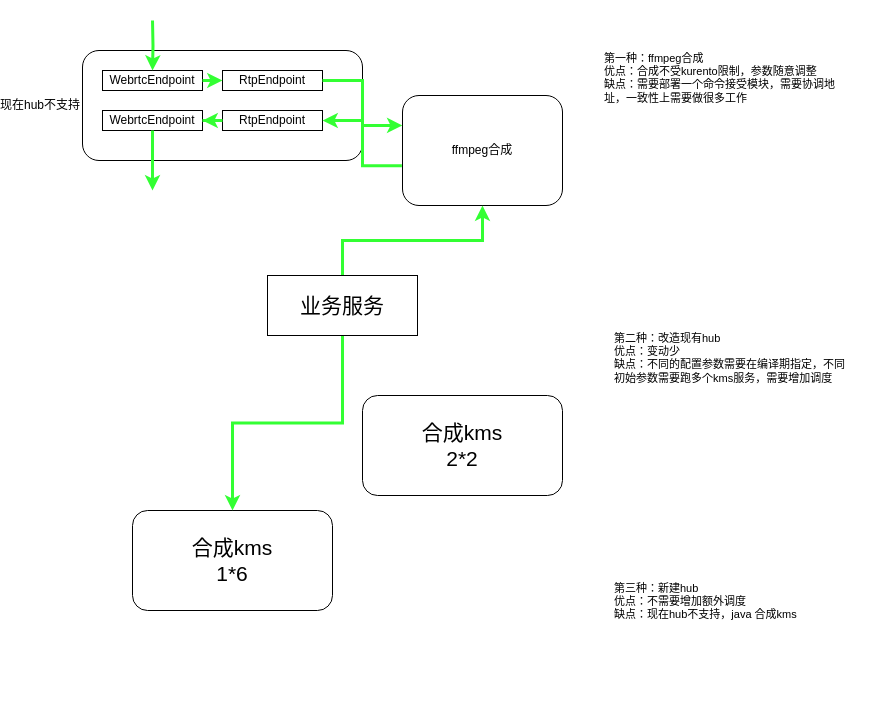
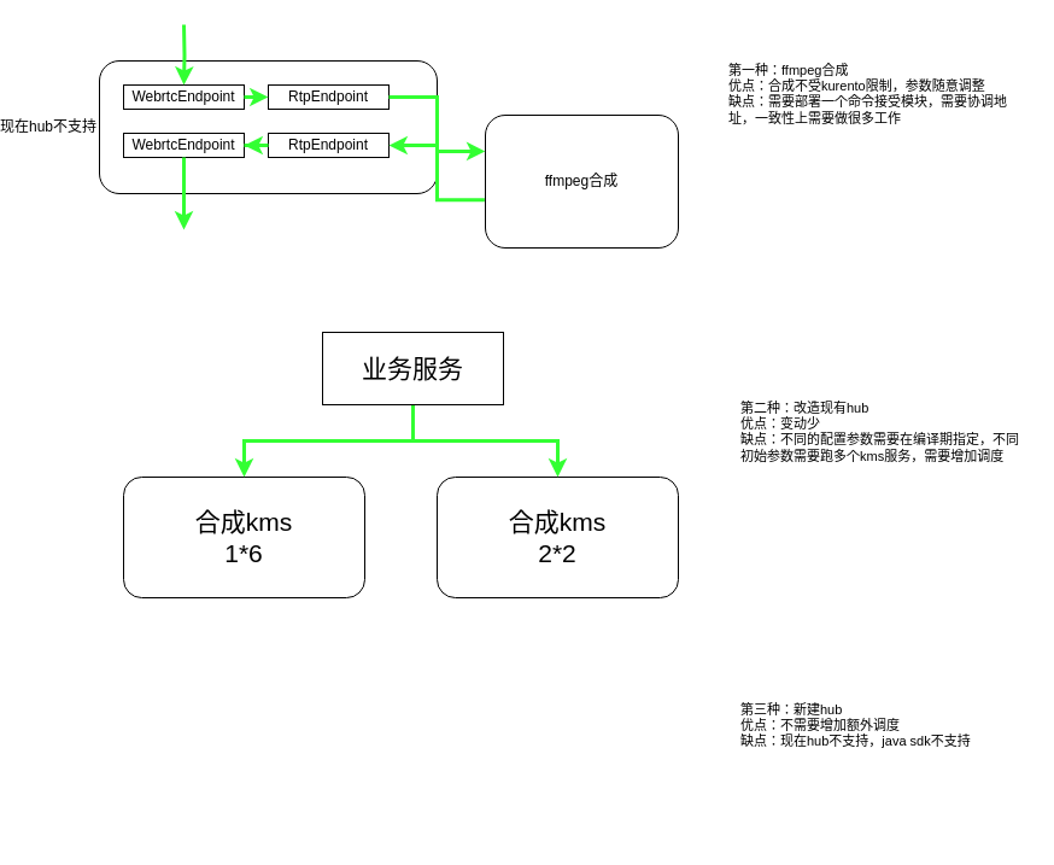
  <mxCell id="0" />
  <mxCell id="1" parent="0" />
  <mxCell id="2" value="现在hub不支持" style="rounded=1;whiteSpace=wrap;html=1;labelPosition=left;verticalLabelPosition=middle;align=right;verticalAlign=middle;" vertex="1" parent="1"><mxGeometry x="20" y="50" width="280" height="110" as="geometry" /></mxCell>
  <mxCell id="3" value="WebrtcEndpoint" style="rounded=0;whiteSpace=wrap;html=1;" vertex="1" parent="1"><mxGeometry x="40" y="70" width="100" height="20" as="geometry" /></mxCell>
  <mxCell id="4" value="WebrtcEndpoint" style="rounded=0;whiteSpace=wrap;html=1;" vertex="1" parent="1"><mxGeometry x="40" y="110" width="100" height="20" as="geometry" /></mxCell>
  <mxCell id="5" value="RtpEndpoint" style="rounded=0;whiteSpace=wrap;html=1;" vertex="1" parent="1"><mxGeometry x="160" y="70" width="100" height="20" as="geometry" /></mxCell>
  <mxCell id="6" value="RtpEndpoint" style="rounded=0;whiteSpace=wrap;html=1;" vertex="1" parent="1"><mxGeometry x="160" y="110" width="100" height="20" as="geometry" /></mxCell>
  <mxCell id="7" style="edgeStyle=orthogonalEdgeStyle;rounded=0;orthogonalLoop=1;jettySize=auto;html=1;entryX=0.5;entryY=0;entryDx=0;entryDy=0;fontSize=21;strokeWidth=3;strokeColor=#33FF33;" edge="1" parent="1" target="3"><mxGeometry relative="1" as="geometry"><mxPoint x="90" y="20" as="sourcePoint" /></mxGeometry></mxCell>
  <mxCell id="8" style="edgeStyle=orthogonalEdgeStyle;rounded=0;orthogonalLoop=1;jettySize=auto;html=1;fontSize=21;strokeWidth=3;strokeColor=#33FF33;exitX=1;exitY=0.5;exitDx=0;exitDy=0;" edge="1" parent="1" source="3"><mxGeometry relative="1" as="geometry"><mxPoint x="100" y="30" as="sourcePoint" /><mxPoint x="160" y="80" as="targetPoint" /></mxGeometry></mxCell>
  <mxCell id="9" value="ffmpeg合成" style="rounded=1;whiteSpace=wrap;html=1;labelPosition=center;verticalLabelPosition=middle;align=center;verticalAlign=middle;" vertex="1" parent="1"><mxGeometry x="340" y="95" width="160" height="110" as="geometry" /></mxCell>
  <mxCell id="10" style="edgeStyle=orthogonalEdgeStyle;rounded=0;orthogonalLoop=1;jettySize=auto;html=1;entryX=-0.001;entryY=0.272;entryDx=0;entryDy=0;fontSize=21;strokeWidth=3;strokeColor=#33FF33;exitX=1;exitY=0.5;exitDx=0;exitDy=0;entryPerimeter=0;" edge="1" parent="1" source="5" target="9"><mxGeometry relative="1" as="geometry"><mxPoint x="100" y="30" as="sourcePoint" /><mxPoint x="100" y="80" as="targetPoint" /></mxGeometry></mxCell>
  <mxCell id="11" style="edgeStyle=orthogonalEdgeStyle;rounded=0;orthogonalLoop=1;jettySize=auto;html=1;entryX=1;entryY=0.5;entryDx=0;entryDy=0;fontSize=21;strokeWidth=3;strokeColor=#33FF33;exitX=-0.004;exitY=0.638;exitDx=0;exitDy=0;exitPerimeter=0;" edge="1" parent="1" source="9" target="6"><mxGeometry relative="1" as="geometry"><mxPoint x="270" y="90.143" as="sourcePoint" /><mxPoint x="350" y="90.143" as="targetPoint" /><Array as="points"><mxPoint x="300" y="120" /></Array></mxGeometry></mxCell>
  <mxCell id="12" style="edgeStyle=orthogonalEdgeStyle;rounded=0;orthogonalLoop=1;jettySize=auto;html=1;entryX=1;entryY=0.5;entryDx=0;entryDy=0;fontSize=21;strokeWidth=3;strokeColor=#33FF33;" edge="1" parent="1" source="6" target="4"><mxGeometry relative="1" as="geometry"><mxPoint x="100" y="30" as="sourcePoint" /><mxPoint x="100" y="80" as="targetPoint" /></mxGeometry></mxCell>
  <mxCell id="13" style="edgeStyle=orthogonalEdgeStyle;rounded=0;orthogonalLoop=1;jettySize=auto;html=1;fontSize=21;strokeWidth=3;strokeColor=#33FF33;exitX=0.5;exitY=1;exitDx=0;exitDy=0;" edge="1" parent="1" source="4"><mxGeometry relative="1" as="geometry"><mxPoint x="90" y="200" as="sourcePoint" /><mxPoint x="90" y="190" as="targetPoint" /></mxGeometry></mxCell>
- <mxCell id="14" value="合成kms&lt;br&gt;1*6&lt;br&gt;" style="rounded=1;whiteSpace=wrap;html=1;fontSize=21;align=center;" vertex="1" parent="1"><mxGeometry x="70" y="510" width="200" height="100" as="geometry" /></mxCell>
+ <mxCell id="14" value="合成kms&lt;br&gt;1*6&lt;br&gt;" style="rounded=1;whiteSpace=wrap;html=1;fontSize=21;align=center;" vertex="1" parent="1"><mxGeometry x="40" y="395" width="200" height="100" as="geometry" /></mxCell>
  <mxCell id="15" value="合成kms&lt;br&gt;2*2&lt;br&gt;" style="rounded=1;whiteSpace=wrap;html=1;fontSize=21;align=center;" vertex="1" parent="1"><mxGeometry x="300" y="395" width="200" height="100" as="geometry" /></mxCell>
  <mxCell id="16" style="edgeStyle=orthogonalEdgeStyle;rounded=0;orthogonalLoop=1;jettySize=auto;html=1;entryX=0.5;entryY=0;entryDx=0;entryDy=0;strokeColor=#33FF33;strokeWidth=3;fontSize=21;" edge="1" parent="1" source="18" target="14"><mxGeometry relative="1" as="geometry" /></mxCell>
- <mxCell id="17" style="edgeStyle=orthogonalEdgeStyle;rounded=0;orthogonalLoop=1;jettySize=auto;html=1;strokeColor=#33FF33;strokeWidth=3;fontSize=21;" edge="1" parent="1" source="18" target="9"><mxGeometry relative="1" as="geometry" /></mxCell>
+ <mxCell id="17" style="edgeStyle=orthogonalEdgeStyle;rounded=0;orthogonalLoop=1;jettySize=auto;html=1;strokeColor=#33FF33;strokeWidth=3;fontSize=21;" edge="1" parent="1" source="18" target="15"><mxGeometry relative="1" as="geometry" /></mxCell>
  <mxCell id="18" value="业务服务" style="rounded=0;whiteSpace=wrap;html=1;fontSize=21;align=center;" vertex="1" parent="1"><mxGeometry x="205" y="275" width="150" height="60" as="geometry" /></mxCell>
  <mxCell id="19" value="第一种：ffmpeg合成&lt;br&gt;优点：合成不受kurento限制，参数随意调整&lt;br&gt;缺点：需要部署一个命令接受模块，需要协调地址，一致性上需要做很多工作&lt;br&gt;" style="text;html=1;strokeColor=none;fillColor=none;align=left;verticalAlign=top;whiteSpace=wrap;rounded=0;fontSize=11;" vertex="1" parent="1"><mxGeometry x="540" y="45" width="240" height="120" as="geometry" /></mxCell>
  <mxCell id="20" value="第二种：改造现有hub&lt;br&gt;优点：变动少&lt;br&gt;缺点：不同的配置参数需要在编译期指定，不同初始参数需要跑多个kms服务，需要增加调度&lt;br&gt;" style="text;html=1;strokeColor=none;fillColor=none;align=left;verticalAlign=top;whiteSpace=wrap;rounded=0;fontSize=11;" vertex="1" parent="1"><mxGeometry x="550" y="325" width="240" height="120" as="geometry" /></mxCell>
- <mxCell id="21" value="第三种：新建hub&lt;br&gt;优点：不需要增加额外调度&lt;br&gt;缺点：现在hub不支持，java 合成kms&lt;br&gt;" style="text;html=1;strokeColor=none;fillColor=none;align=left;verticalAlign=top;whiteSpace=wrap;rounded=0;fontSize=11;" vertex="1" parent="1"><mxGeometry x="550" y="575" width="240" height="120" as="geometry" /></mxCell>
+ <mxCell id="21" value="第三种：新建hub&lt;br&gt;优点：不需要增加额外调度&lt;br&gt;缺点：现在hub不支持，java sdk不支持&lt;br&gt;" style="text;html=1;strokeColor=none;fillColor=none;align=left;verticalAlign=top;whiteSpace=wrap;rounded=0;fontSize=11;" vertex="1" parent="1"><mxGeometry x="550" y="575" width="240" height="120" as="geometry" /></mxCell>
